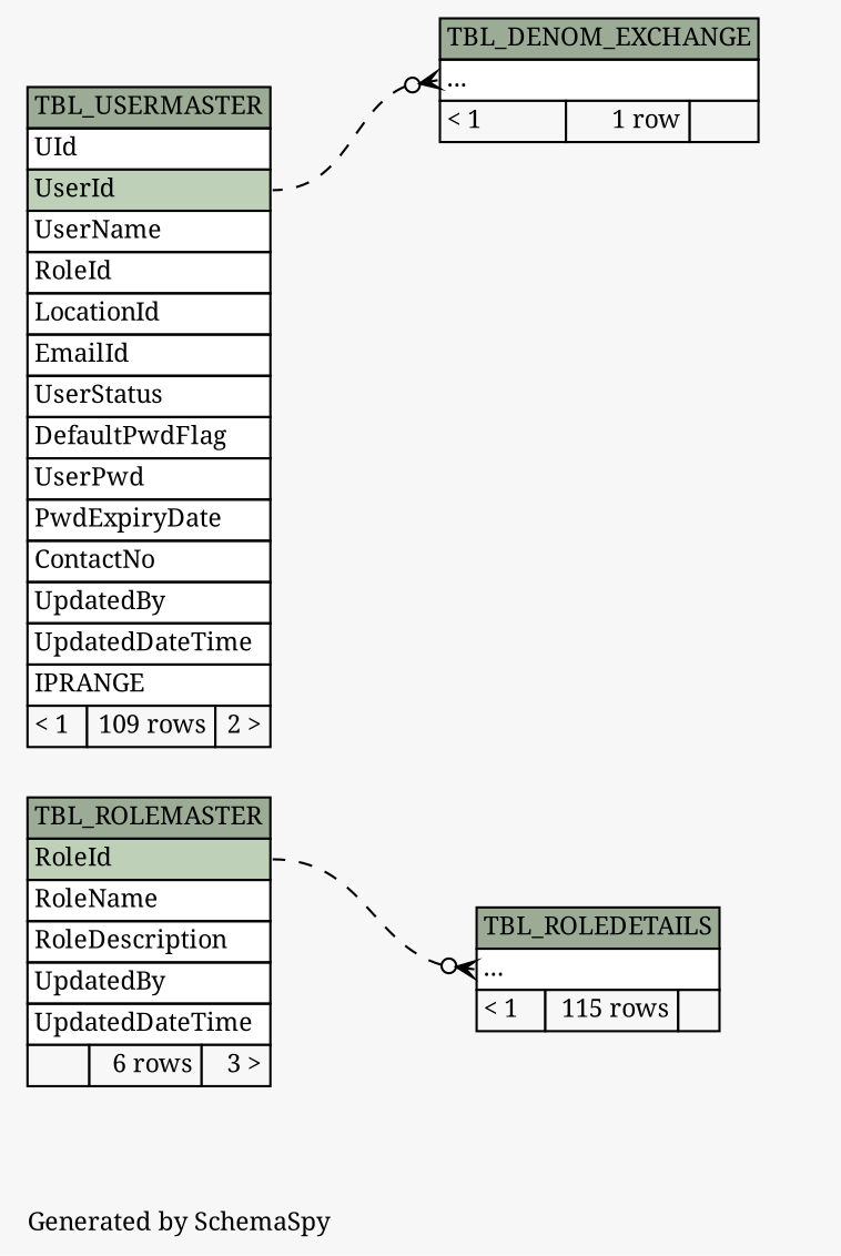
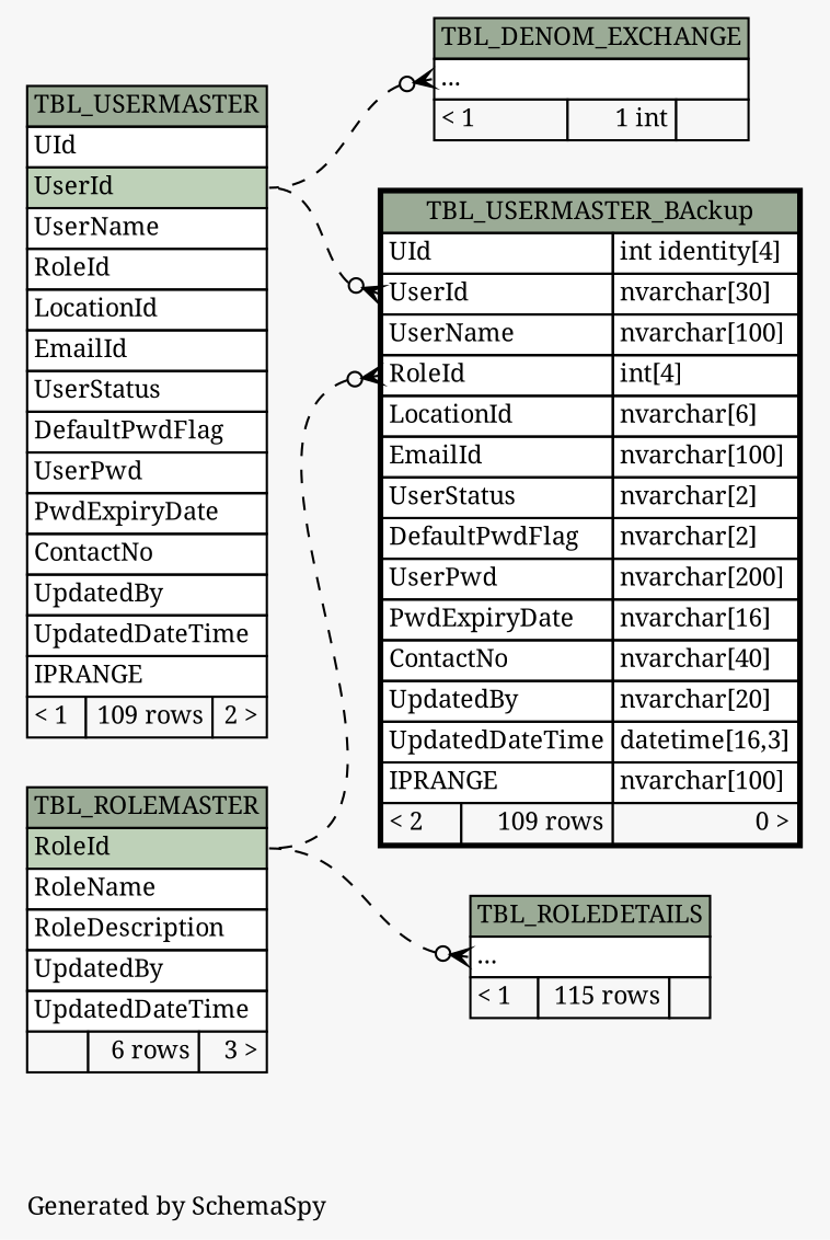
  digraph {
    bgcolor="#f7f7f7"
    fontname="Noto Serif"
    fontsize=11
    label="\nGenerated by SchemaSpy"
    labeljust=l
    nodesep=0.18
    rankdir=RL
    ranksep=0.46
    node [fontname="Noto Serif" fontsize=11 shape=plaintext]
    edge [arrowhead=none arrowsize=0.8 arrowtail=crowodot dir=back fontname="Noto Serif" headport="UserId:e" style=dashed tailport="elipses:w"]
-   n1 [label=<     <TABLE BORDER="0" CELLBORDER="1" CELLSPACING="0" BGCOLOR="#ffffff">       <TR><TD COLSPAN="3" BGCOLOR="#9bab96" ALIGN="CENTER">TBL_DENOM_EXCHANGE</TD></TR>       <TR><TD PORT="elipses" COLSPAN="3" ALIGN="LEFT">...</TD></TR>       <TR><TD ALIGN="LEFT" BGCOLOR="#f7f7f7">&lt; 1</TD><TD ALIGN="RIGHT" BGCOLOR="#f7f7f7">1 row</TD><TD ALIGN="RIGHT" BGCOLOR="#f7f7f7">  </TD></TR>     </TABLE>>]
+   n1 [label=<     <TABLE BORDER="0" CELLBORDER="1" CELLSPACING="0" BGCOLOR="#ffffff">       <TR><TD COLSPAN="3" BGCOLOR="#9bab96" ALIGN="CENTER">TBL_DENOM_EXCHANGE</TD></TR>       <TR><TD PORT="elipses" COLSPAN="3" ALIGN="LEFT">...</TD></TR>       <TR><TD ALIGN="LEFT" BGCOLOR="#f7f7f7">&lt; 1</TD><TD ALIGN="RIGHT" BGCOLOR="#f7f7f7">1 int</TD><TD ALIGN="RIGHT" BGCOLOR="#f7f7f7">  </TD></TR>     </TABLE>>]
    n2 [label=<     <TABLE BORDER="0" CELLBORDER="1" CELLSPACING="0" BGCOLOR="#ffffff">       <TR><TD COLSPAN="3" BGCOLOR="#9bab96" ALIGN="CENTER">TBL_USERMASTER</TD></TR>       <TR><TD PORT="UId" COLSPAN="3" ALIGN="LEFT">UId</TD></TR>       <TR><TD PORT="UserId" COLSPAN="3" BGCOLOR="#bed1b8" ALIGN="LEFT">UserId</TD></TR>       <TR><TD PORT="UserName" COLSPAN="3" ALIGN="LEFT">UserName</TD></TR>       <TR><TD PORT="RoleId" COLSPAN="3" ALIGN="LEFT">RoleId</TD></TR>       <TR><TD PORT="LocationId" COLSPAN="3" ALIGN="LEFT">LocationId</TD></TR>       <TR><TD PORT="EmailId" COLSPAN="3" ALIGN="LEFT">EmailId</TD></TR>       <TR><TD PORT="UserStatus" COLSPAN="3" ALIGN="LEFT">UserStatus</TD></TR>       <TR><TD PORT="DefaultPwdFlag" COLSPAN="3" ALIGN="LEFT">DefaultPwdFlag</TD></TR>       <TR><TD PORT="UserPwd" COLSPAN="3" ALIGN="LEFT">UserPwd</TD></TR>       <TR><TD PORT="PwdExpiryDate" COLSPAN="3" ALIGN="LEFT">PwdExpiryDate</TD></TR>       <TR><TD PORT="ContactNo" COLSPAN="3" ALIGN="LEFT">ContactNo</TD></TR>       <TR><TD PORT="UpdatedBy" COLSPAN="3" ALIGN="LEFT">UpdatedBy</TD></TR>       <TR><TD PORT="UpdatedDateTime" COLSPAN="3" ALIGN="LEFT">UpdatedDateTime</TD></TR>       <TR><TD PORT="IPRANGE" COLSPAN="3" ALIGN="LEFT">IPRANGE</TD></TR>       <TR><TD ALIGN="LEFT" BGCOLOR="#f7f7f7">&lt; 1</TD><TD ALIGN="RIGHT" BGCOLOR="#f7f7f7">109 rows</TD><TD ALIGN="RIGHT" BGCOLOR="#f7f7f7">2 &gt;</TD></TR>     </TABLE>>]
    n3 [label=<     <TABLE BORDER="0" CELLBORDER="1" CELLSPACING="0" BGCOLOR="#ffffff">       <TR><TD COLSPAN="3" BGCOLOR="#9bab96" ALIGN="CENTER">TBL_ROLEMASTER</TD></TR>       <TR><TD PORT="RoleId" COLSPAN="3" BGCOLOR="#bed1b8" ALIGN="LEFT">RoleId</TD></TR>       <TR><TD PORT="RoleName" COLSPAN="3" ALIGN="LEFT">RoleName</TD></TR>       <TR><TD PORT="RoleDescription" COLSPAN="3" ALIGN="LEFT">RoleDescription</TD></TR>       <TR><TD PORT="UpdatedBy" COLSPAN="3" ALIGN="LEFT">UpdatedBy</TD></TR>       <TR><TD PORT="UpdatedDateTime" COLSPAN="3" ALIGN="LEFT">UpdatedDateTime</TD></TR>       <TR><TD ALIGN="LEFT" BGCOLOR="#f7f7f7">  </TD><TD ALIGN="RIGHT" BGCOLOR="#f7f7f7">6 rows</TD><TD ALIGN="RIGHT" BGCOLOR="#f7f7f7">3 &gt;</TD></TR>     </TABLE>>]
    n4 [label=<     <TABLE BORDER="0" CELLBORDER="1" CELLSPACING="0" BGCOLOR="#ffffff">       <TR><TD COLSPAN="3" BGCOLOR="#9bab96" ALIGN="CENTER">TBL_ROLEDETAILS</TD></TR>       <TR><TD PORT="elipses" COLSPAN="3" ALIGN="LEFT">...</TD></TR>       <TR><TD ALIGN="LEFT" BGCOLOR="#f7f7f7">&lt; 1</TD><TD ALIGN="RIGHT" BGCOLOR="#f7f7f7">115 rows</TD><TD ALIGN="RIGHT" BGCOLOR="#f7f7f7">  </TD></TR>     </TABLE>>]
+   n5 [label=<     <TABLE BORDER="2" CELLBORDER="1" CELLSPACING="0" BGCOLOR="#ffffff">       <TR><TD COLSPAN="3" BGCOLOR="#9bab96" ALIGN="CENTER">TBL_USERMASTER_BAckup</TD></TR>       <TR><TD PORT="UId" COLSPAN="2" ALIGN="LEFT">UId</TD><TD PORT="UId.type" ALIGN="LEFT">int identity[4]</TD></TR>       <TR><TD PORT="UserId" COLSPAN="2" ALIGN="LEFT">UserId</TD><TD PORT="UserId.type" ALIGN="LEFT">nvarchar[30]</TD></TR>       <TR><TD PORT="UserName" COLSPAN="2" ALIGN="LEFT">UserName</TD><TD PORT="UserName.type" ALIGN="LEFT">nvarchar[100]</TD></TR>       <TR><TD PORT="RoleId" COLSPAN="2" ALIGN="LEFT">RoleId</TD><TD PORT="RoleId.type" ALIGN="LEFT">int[4]</TD></TR>       <TR><TD PORT="LocationId" COLSPAN="2" ALIGN="LEFT">LocationId</TD><TD PORT="LocationId.type" ALIGN="LEFT">nvarchar[6]</TD></TR>       <TR><TD PORT="EmailId" COLSPAN="2" ALIGN="LEFT">EmailId</TD><TD PORT="EmailId.type" ALIGN="LEFT">nvarchar[100]</TD></TR>       <TR><TD PORT="UserStatus" COLSPAN="2" ALIGN="LEFT">UserStatus</TD><TD PORT="UserStatus.type" ALIGN="LEFT">nvarchar[2]</TD></TR>       <TR><TD PORT="DefaultPwdFlag" COLSPAN="2" ALIGN="LEFT">DefaultPwdFlag</TD><TD PORT="DefaultPwdFlag.type" ALIGN="LEFT">nvarchar[2]</TD></TR>       <TR><TD PORT="UserPwd" COLSPAN="2" ALIGN="LEFT">UserPwd</TD><TD PORT="UserPwd.type" ALIGN="LEFT">nvarchar[200]</TD></TR>       <TR><TD PORT="PwdExpiryDate" COLSPAN="2" ALIGN="LEFT">PwdExpiryDate</TD><TD PORT="PwdExpiryDate.type" ALIGN="LEFT">nvarchar[16]</TD></TR>       <TR><TD PORT="ContactNo" COLSPAN="2" ALIGN="LEFT">ContactNo</TD><TD PORT="ContactNo.type" ALIGN="LEFT">nvarchar[40]</TD></TR>       <TR><TD PORT="UpdatedBy" COLSPAN="2" ALIGN="LEFT">UpdatedBy</TD><TD PORT="UpdatedBy.type" ALIGN="LEFT">nvarchar[20]</TD></TR>       <TR><TD PORT="UpdatedDateTime" COLSPAN="2" ALIGN="LEFT">UpdatedDateTime</TD><TD PORT="UpdatedDateTime.type" ALIGN="LEFT">datetime[16,3]</TD></TR>       <TR><TD PORT="IPRANGE" COLSPAN="2" ALIGN="LEFT">IPRANGE</TD><TD PORT="IPRANGE.type" ALIGN="LEFT">nvarchar[100]</TD></TR>       <TR><TD ALIGN="LEFT" BGCOLOR="#f7f7f7">&lt; 2</TD><TD ALIGN="RIGHT" BGCOLOR="#f7f7f7">109 rows</TD><TD ALIGN="RIGHT" BGCOLOR="#f7f7f7">0 &gt;</TD></TR>     </TABLE>>]
    n1 -> n2
    n4 -> n3 [headport="RoleId:e"]
+   n5 -> n2 [tailport="UserId:w"]
+   n5 -> n3 [headport="RoleId:e" tailport="RoleId:w"]
  }
